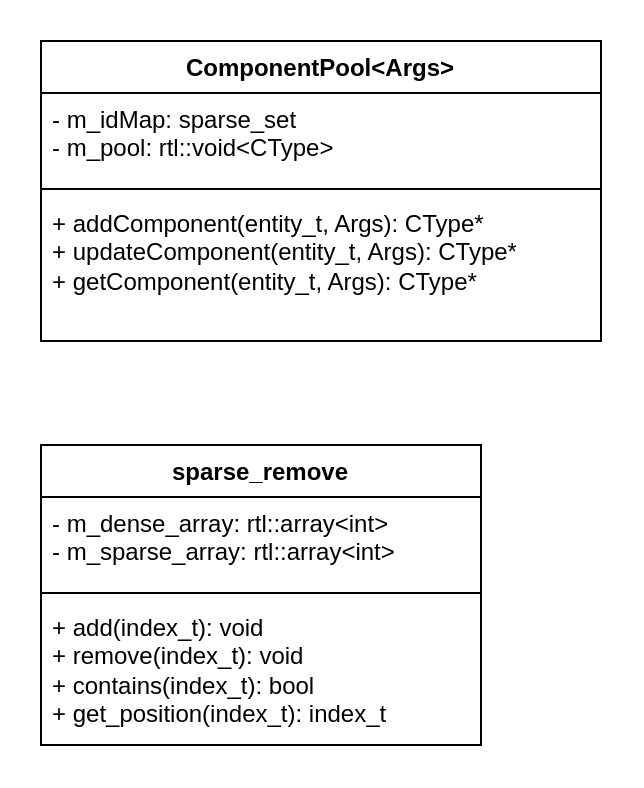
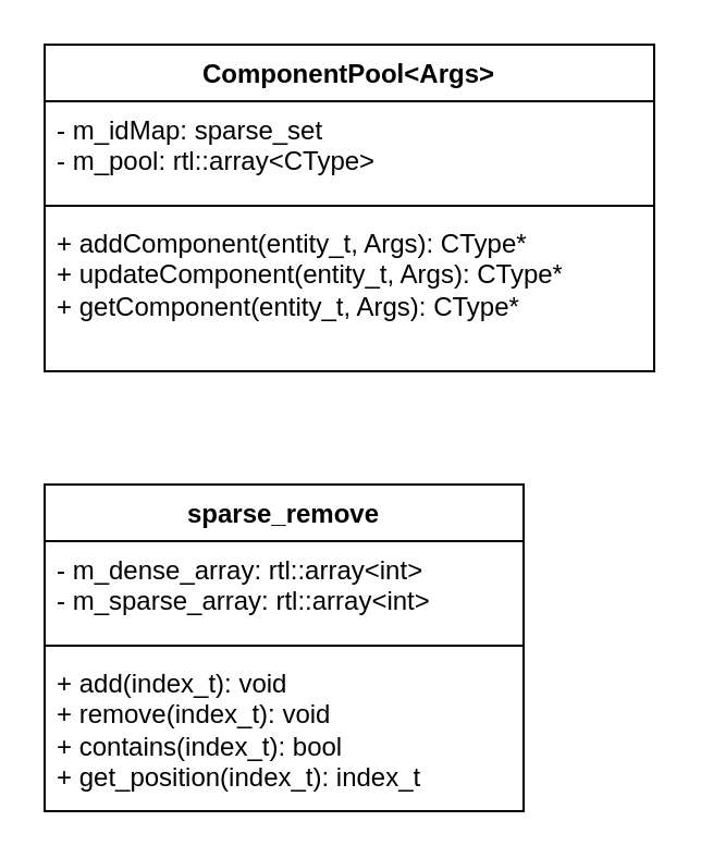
  <mxCell id="0" />
  <mxCell id="1" parent="0" />
  <mxCell id="2" value="sparse_remove" style="swimlane;fontStyle=1;align=center;verticalAlign=top;childLayout=stackLayout;horizontal=1;startSize=26;horizontalStack=0;resizeParent=1;resizeParentMax=0;resizeLast=0;collapsible=1;marginBottom=0;whiteSpace=wrap;html=1;" vertex="1" parent="1"><mxGeometry x="20" y="222" width="220" height="150" as="geometry" /></mxCell>
  <mxCell id="3" value="- m_dense_array: rtl::array&amp;lt;int&amp;gt;&lt;br&gt;- m_sparse_array: rtl::array&amp;lt;int&amp;gt;" style="text;strokeColor=none;fillColor=none;align=left;verticalAlign=top;spacingLeft=4;spacingRight=4;overflow=hidden;rotatable=0;points=[[0,0.5],[1,0.5]];portConstraint=eastwest;whiteSpace=wrap;html=1;" vertex="1" parent="2"><mxGeometry y="26" width="220" height="44" as="geometry" /></mxCell>
  <mxCell id="4" value="" style="line;strokeWidth=1;fillColor=none;align=left;verticalAlign=middle;spacingTop=-1;spacingLeft=3;spacingRight=3;rotatable=0;labelPosition=right;points=[];portConstraint=eastwest;strokeColor=inherit;" vertex="1" parent="2"><mxGeometry y="70" width="220" height="8" as="geometry" /></mxCell>
  <mxCell id="5" value="+ add(index_t): void&lt;br&gt;+ remove(index_t): void&lt;br&gt;+ contains(index_t): bool&lt;br&gt;+ get_position(index_t): index_t" style="text;strokeColor=none;fillColor=none;align=left;verticalAlign=top;spacingLeft=4;spacingRight=4;overflow=hidden;rotatable=0;points=[[0,0.5],[1,0.5]];portConstraint=eastwest;whiteSpace=wrap;html=1;" vertex="1" parent="2"><mxGeometry y="78" width="220" height="72" as="geometry" /></mxCell>
  <mxCell id="6" value="ComponentPool&amp;lt;Args&amp;gt;" style="swimlane;fontStyle=1;align=center;verticalAlign=top;childLayout=stackLayout;horizontal=1;startSize=26;horizontalStack=0;resizeParent=1;resizeParentMax=0;resizeLast=0;collapsible=1;marginBottom=0;whiteSpace=wrap;html=1;" vertex="1" parent="1"><mxGeometry x="20" y="20" width="280" height="150" as="geometry" /></mxCell>
- <mxCell id="7" value="- m_idMap: sparse_set&lt;br&gt;- m_pool: rtl::void&amp;lt;CType&amp;gt;" style="text;strokeColor=none;fillColor=none;align=left;verticalAlign=top;spacingLeft=4;spacingRight=4;overflow=hidden;rotatable=0;points=[[0,0.5],[1,0.5]];portConstraint=eastwest;whiteSpace=wrap;html=1;" vertex="1" parent="6"><mxGeometry y="26" width="280" height="44" as="geometry" /></mxCell>
+ <mxCell id="7" value="- m_idMap: sparse_set&lt;br&gt;- m_pool: rtl::array&amp;lt;CType&amp;gt;" style="text;strokeColor=none;fillColor=none;align=left;verticalAlign=top;spacingLeft=4;spacingRight=4;overflow=hidden;rotatable=0;points=[[0,0.5],[1,0.5]];portConstraint=eastwest;whiteSpace=wrap;html=1;" vertex="1" parent="6"><mxGeometry y="26" width="280" height="44" as="geometry" /></mxCell>
  <mxCell id="8" value="" style="line;strokeWidth=1;fillColor=none;align=left;verticalAlign=middle;spacingTop=-1;spacingLeft=3;spacingRight=3;rotatable=0;labelPosition=right;points=[];portConstraint=eastwest;strokeColor=inherit;" vertex="1" parent="6"><mxGeometry y="70" width="280" height="8" as="geometry" /></mxCell>
  <mxCell id="9" value="+ addComponent(entity_t, Args): CType*&lt;br&gt;+ updateComponent(entity_t, Args): CType*&lt;br&gt;+ getComponent(entity_t, Args): CType*" style="text;strokeColor=none;fillColor=none;align=left;verticalAlign=top;spacingLeft=4;spacingRight=4;overflow=hidden;rotatable=0;points=[[0,0.5],[1,0.5]];portConstraint=eastwest;whiteSpace=wrap;html=1;" vertex="1" parent="6"><mxGeometry y="78" width="280" height="72" as="geometry" /></mxCell>
